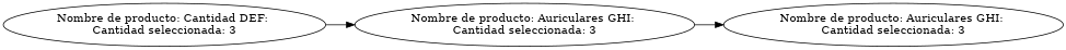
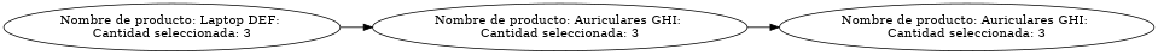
  digraph {
    rankdir=LR
-   n1 [label="Nombre de producto: Cantidad DEF: \nCantidad seleccionada: 3"]
+   n1 [label="Nombre de producto: Laptop DEF: \nCantidad seleccionada: 3"]
    n2 [label="Nombre de producto: Auriculares GHI: \nCantidad seleccionada: 3"]
    n3 [label="Nombre de producto: Auriculares GHI: \nCantidad seleccionada: 3"]
    n1 -> n2
    n2 -> n3
  }
